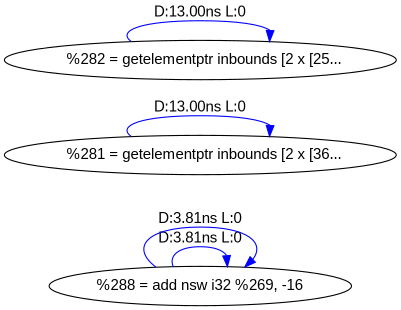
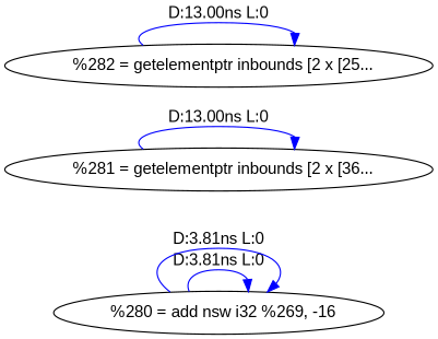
  digraph {
    rankdir=LR
    fontname="Liberation Sans"
    node [fontname="Liberation Sans"]
    edge [color=blue fontname="Liberation Sans"]
-   n1 [label="%288 = add nsw i32 %269, -16"]
+   n1 [label="  %280 = add nsw i32 %269, -16"]
    n2 [label="  %281 = getelementptr inbounds [2 x [36..."]
    n3 [label="  %282 = getelementptr inbounds [2 x [25..."]
    n1 -> n1 [label="D:3.81ns L:0"]
    n1 -> n1 [label="D:3.81ns L:0"]
    n2 -> n2 [label="D:13.00ns L:0"]
    n3 -> n3 [label="D:13.00ns L:0"]
  }
